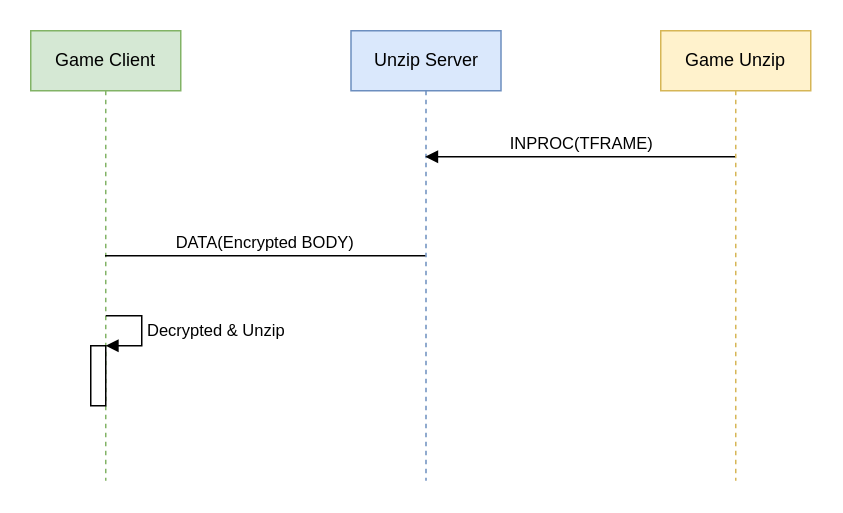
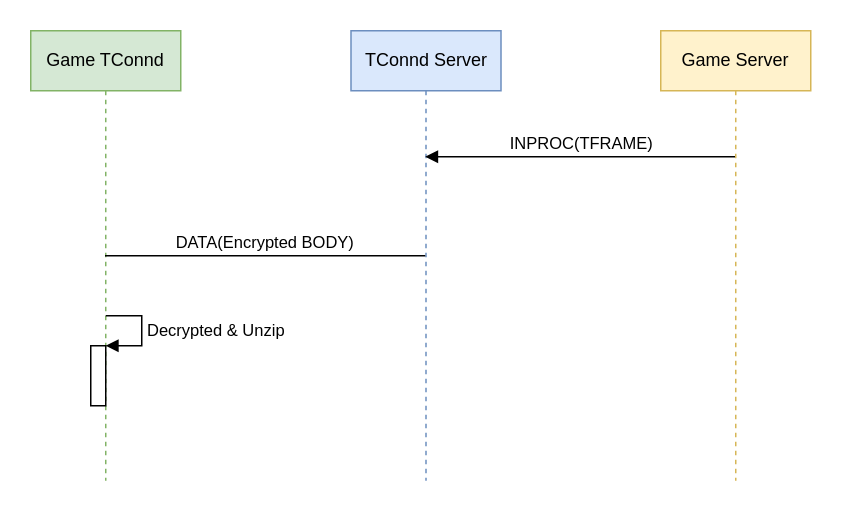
  <mxCell id="0" />
  <mxCell id="1" parent="0" />
- <mxCell id="2" value="Game Client" style="shape=umlLifeline;perimeter=lifelinePerimeter;whiteSpace=wrap;html=1;container=1;collapsible=0;recursiveResize=0;outlineConnect=0;fillColor=#d5e8d4;strokeColor=#82b366;" vertex="1" parent="1"><mxGeometry x="20" y="20" width="100" height="300" as="geometry" /></mxCell>
+ <mxCell id="2" value="Game TConnd" style="shape=umlLifeline;perimeter=lifelinePerimeter;whiteSpace=wrap;html=1;container=1;collapsible=0;recursiveResize=0;outlineConnect=0;fillColor=#d5e8d4;strokeColor=#82b366;" vertex="1" parent="1"><mxGeometry x="20" y="20" width="100" height="300" as="geometry" /></mxCell>
  <mxCell id="3" value="" style="html=1;points=[];perimeter=orthogonalPerimeter;" vertex="1" parent="2"><mxGeometry x="40" y="210" width="10" height="40" as="geometry" /></mxCell>
  <mxCell id="4" value="Decrypted &amp;amp; Unzip" style="edgeStyle=orthogonalEdgeStyle;html=1;align=left;spacingLeft=2;endArrow=block;rounded=0;entryX=1;entryY=0;" edge="1" target="3" parent="2"><mxGeometry relative="1" as="geometry"><mxPoint x="50" y="190" as="sourcePoint" /><Array as="points"><mxPoint x="74" y="190" /></Array></mxGeometry></mxCell>
- <mxCell id="5" value="Unzip Server" style="shape=umlLifeline;perimeter=lifelinePerimeter;whiteSpace=wrap;html=1;container=1;collapsible=0;recursiveResize=0;outlineConnect=0;fillColor=#dae8fc;strokeColor=#6c8ebf;" vertex="1" parent="1"><mxGeometry x="233.5" y="20" width="100" height="300" as="geometry" /></mxCell>
- <mxCell id="6" value="Game Unzip" style="shape=umlLifeline;perimeter=lifelinePerimeter;whiteSpace=wrap;html=1;container=1;collapsible=0;recursiveResize=0;outlineConnect=0;fillColor=#fff2cc;strokeColor=#d6b656;" vertex="1" parent="1"><mxGeometry x="440" y="20" width="100" height="300" as="geometry" /></mxCell>
+ <mxCell id="5" value="TConnd Server" style="shape=umlLifeline;perimeter=lifelinePerimeter;whiteSpace=wrap;html=1;container=1;collapsible=0;recursiveResize=0;outlineConnect=0;fillColor=#dae8fc;strokeColor=#6c8ebf;" vertex="1" parent="1"><mxGeometry x="233.5" y="20" width="100" height="300" as="geometry" /></mxCell>
+ <mxCell id="6" value="Game Server" style="shape=umlLifeline;perimeter=lifelinePerimeter;whiteSpace=wrap;html=1;container=1;collapsible=0;recursiveResize=0;outlineConnect=0;fillColor=#fff2cc;strokeColor=#d6b656;" vertex="1" parent="1"><mxGeometry x="440" y="20" width="100" height="300" as="geometry" /></mxCell>
  <mxCell id="7" value="INPROC(TFRAME)" style="html=1;verticalAlign=bottom;endArrow=block;" edge="1" parent="1"><mxGeometry width="80" relative="1" as="geometry"><mxPoint x="489.5" y="104" as="sourcePoint" /><mxPoint x="283" y="104" as="targetPoint" /><Array as="points"><mxPoint x="420" y="104" /></Array></mxGeometry></mxCell>
  <mxCell id="8" value="DATA(Encrypted BODY)" style="html=1;verticalAlign=bottom;endArrow=none;edgeStyle=orthogonalEdgeStyle;" edge="1" parent="1" source="5" target="2"><mxGeometry width="80" relative="1" as="geometry"><mxPoint x="180" y="190" as="sourcePoint" /><mxPoint x="260" y="190" as="targetPoint" /><Array as="points"><mxPoint x="250" y="190" /><mxPoint x="250" y="190" /></Array></mxGeometry></mxCell>
